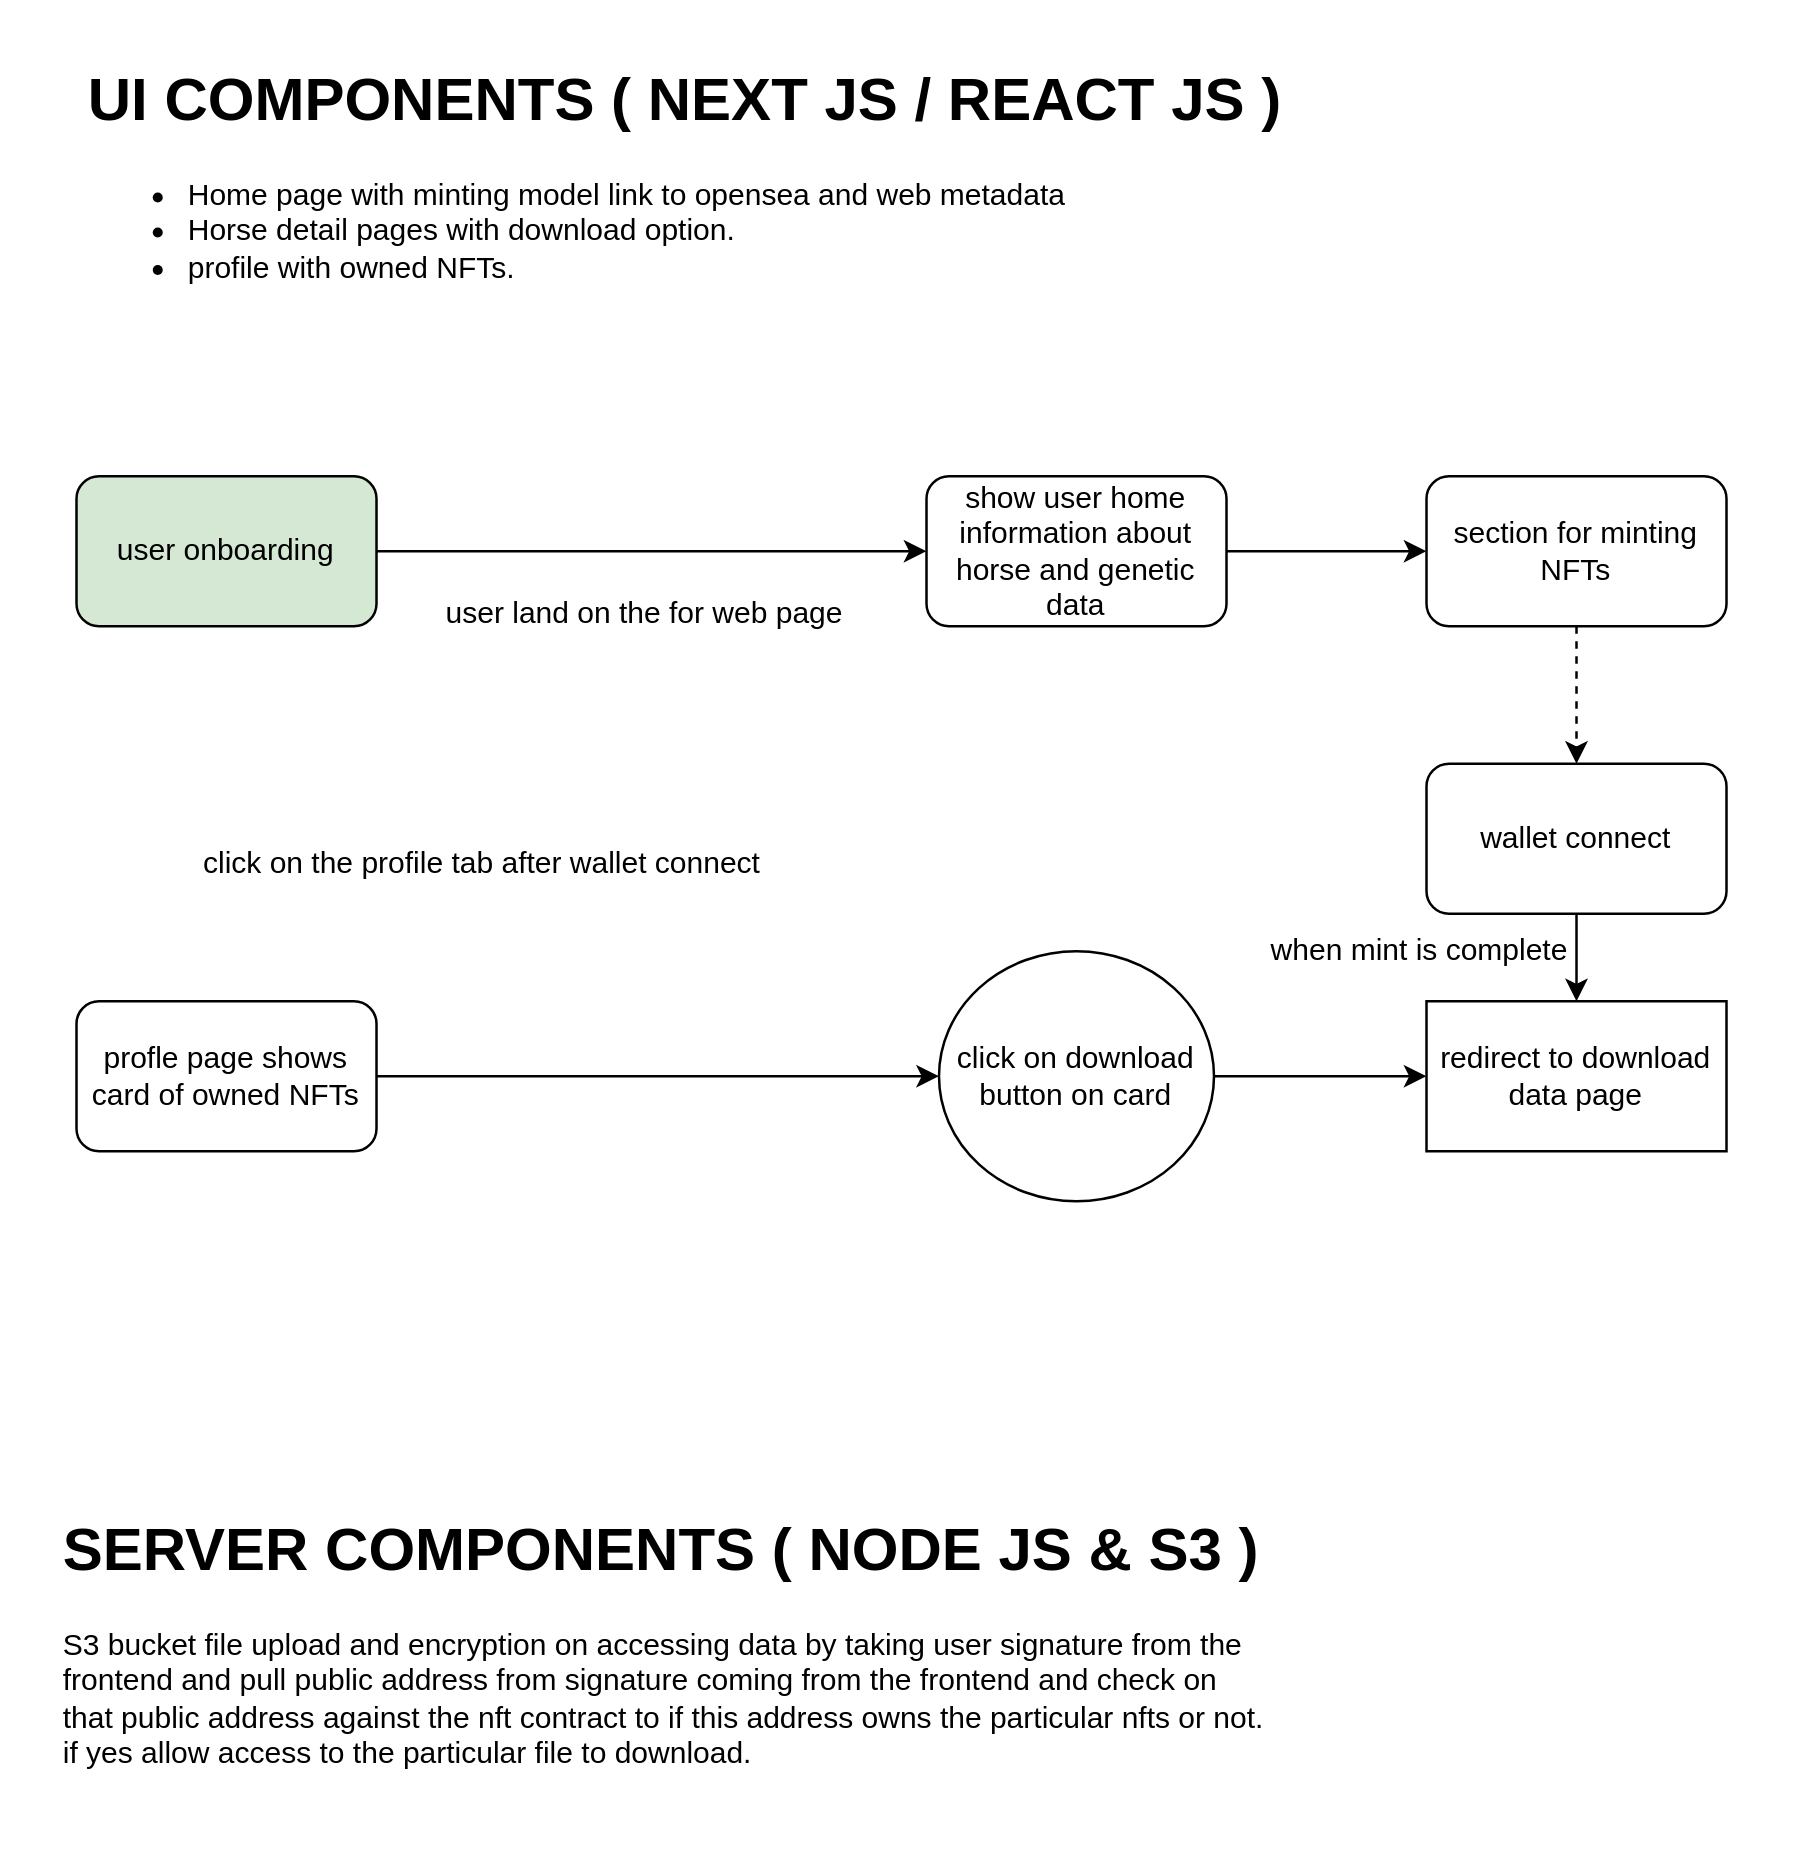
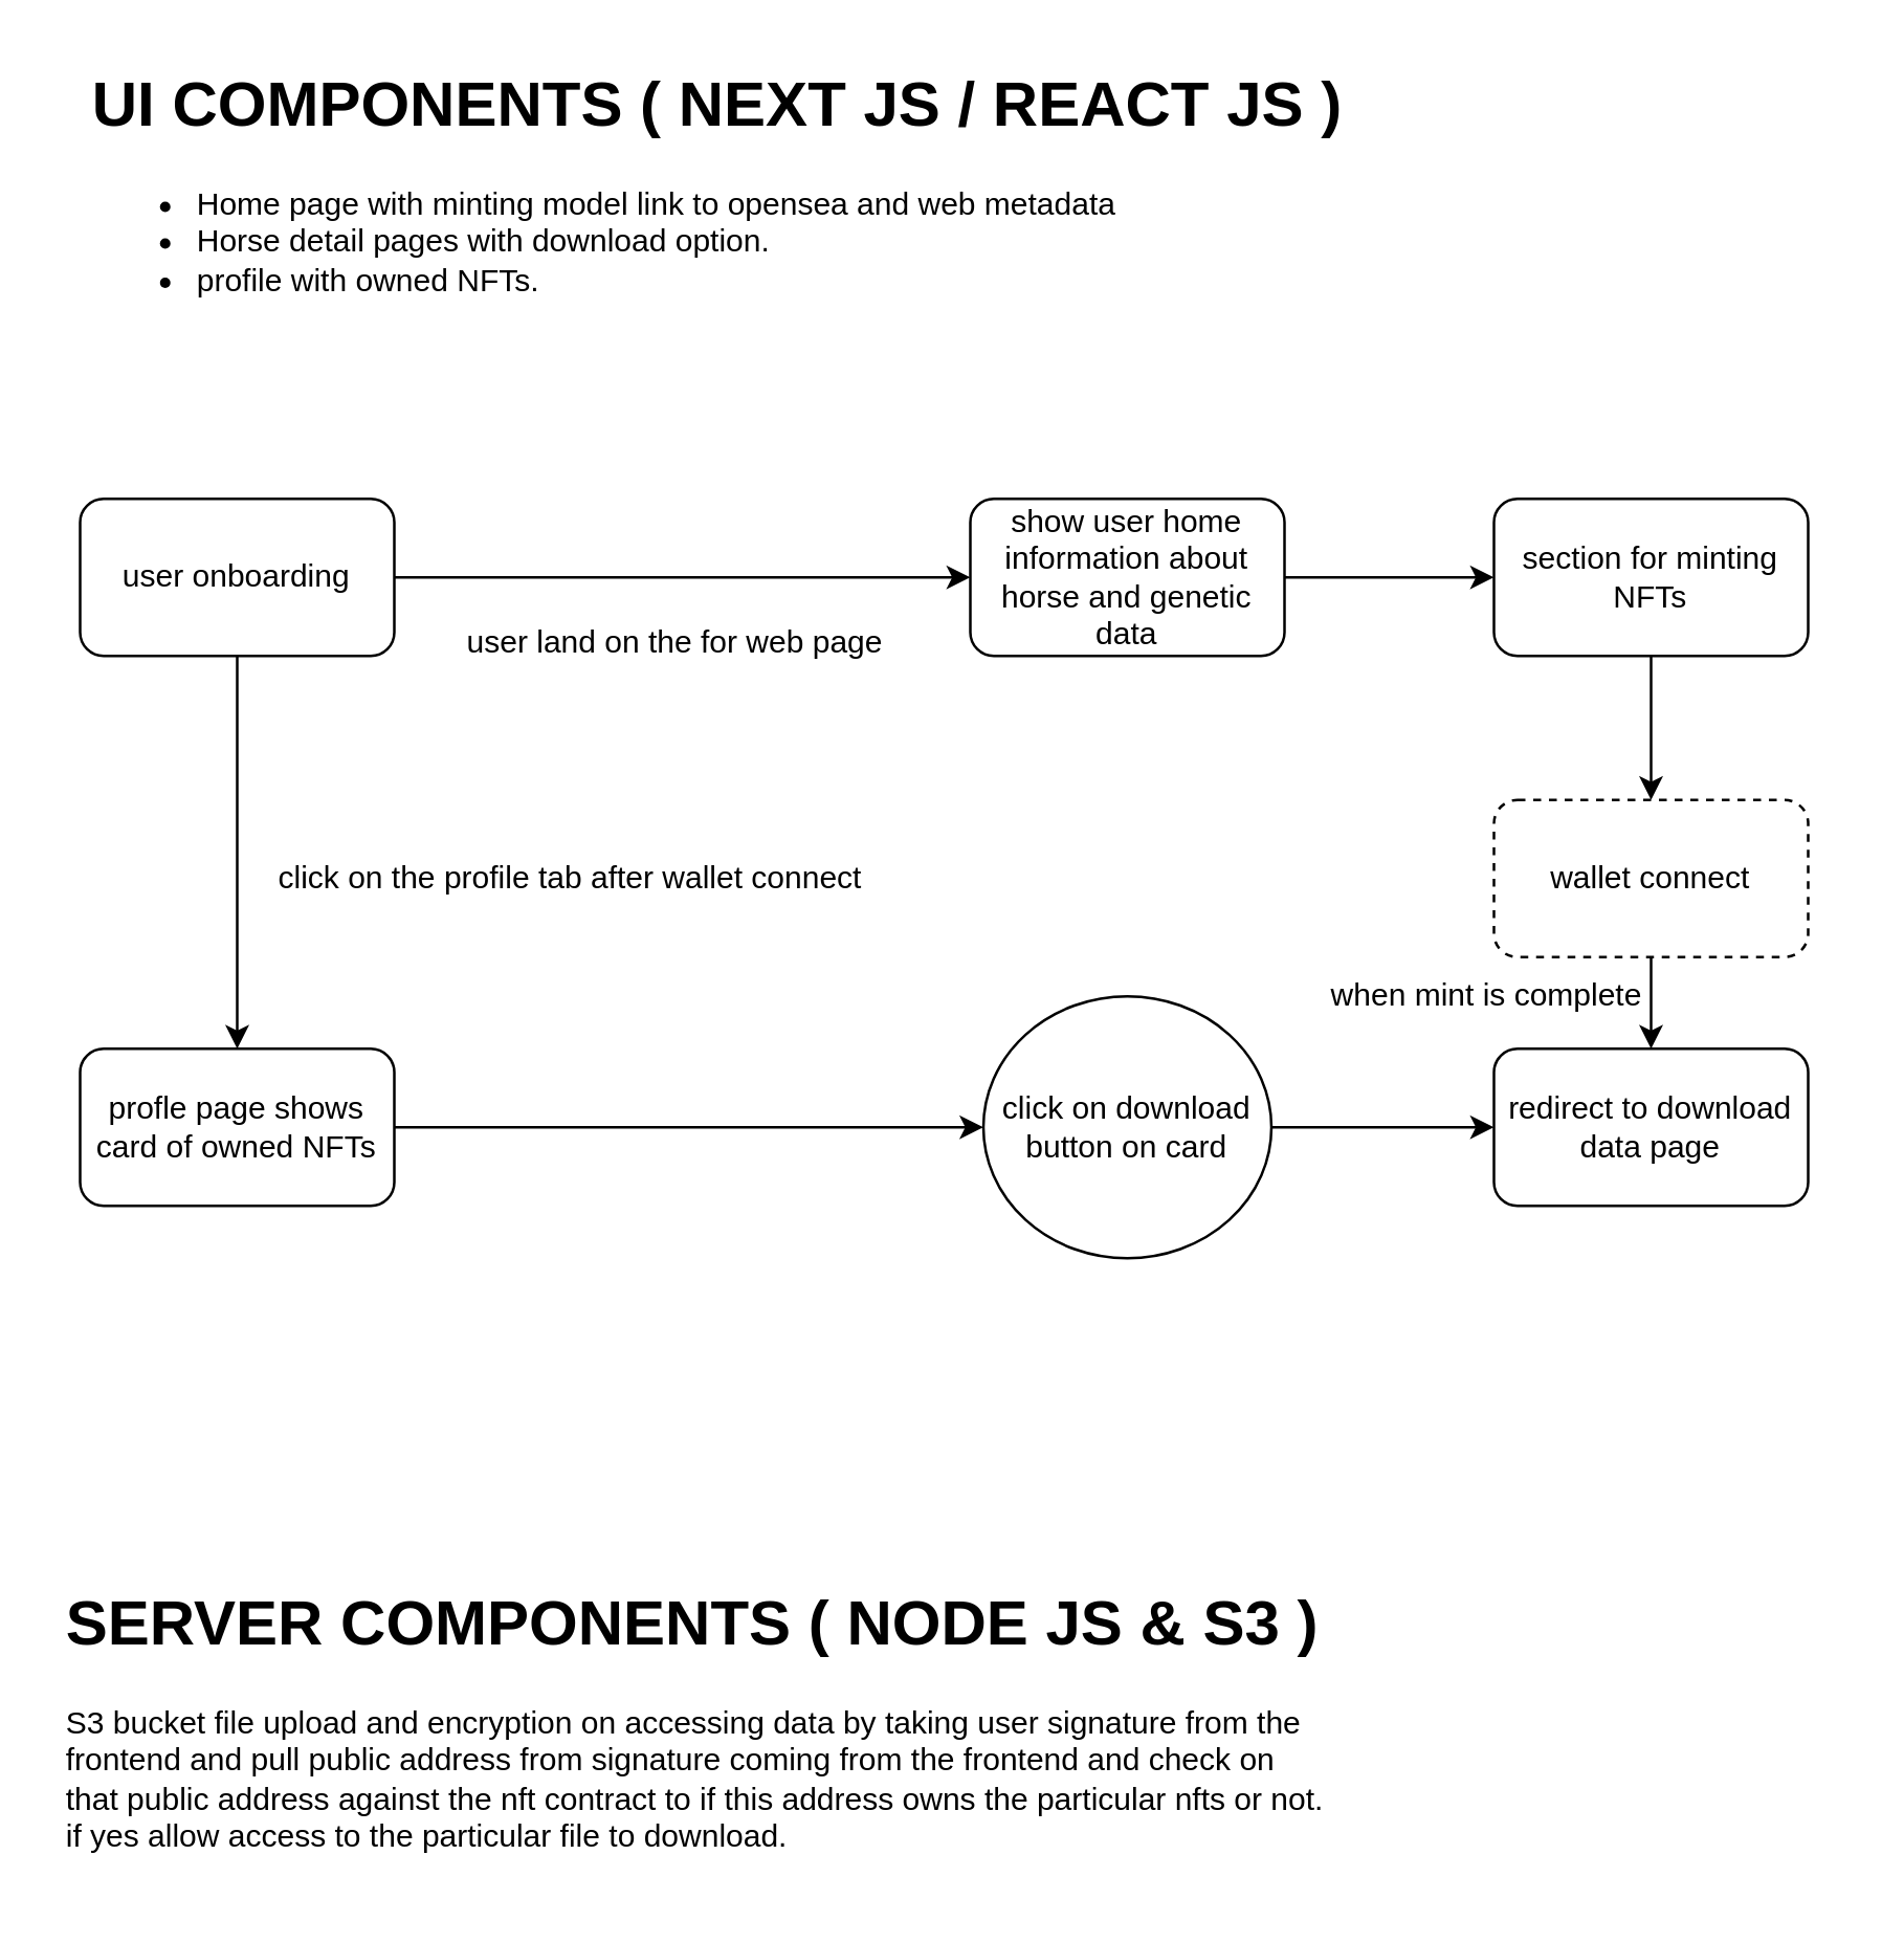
  <mxCell id="0" />
  <mxCell id="1" parent="0" />
  <mxCell id="2" value="&lt;h1&gt;UI COMPONENTS ( NEXT JS / REACT JS )&lt;/h1&gt;&lt;p&gt;&lt;/p&gt;&lt;ul&gt;&lt;li&gt;Home page with minting model link to opensea and web metadata&lt;/li&gt;&lt;li&gt;Horse detail pages with download option.&lt;/li&gt;&lt;li&gt;profile with owned NFTs.&lt;/li&gt;&lt;/ul&gt;&lt;p&gt;&lt;/p&gt;" style="text;html=1;strokeColor=none;fillColor=none;spacing=5;spacingTop=-20;whiteSpace=wrap;overflow=hidden;rounded=0;" vertex="1" parent="1"><mxGeometry x="30" y="20" width="490" height="120" as="geometry" /></mxCell>
  <mxCell id="3" value="" style="edgeStyle=orthogonalEdgeStyle;rounded=0;orthogonalLoop=1;jettySize=auto;html=1;" edge="1" parent="1" source="5" target="8"><mxGeometry relative="1" as="geometry" /></mxCell>
- <mxCell id="5" value="user onboarding" style="rounded=1;whiteSpace=wrap;html=1;fillColor=#d5e8d4;" vertex="1" parent="1"><mxGeometry x="30" y="190" width="120" height="60" as="geometry" /></mxCell>
+ <mxCell id="4" value="" style="edgeStyle=orthogonalEdgeStyle;rounded=0;orthogonalLoop=1;jettySize=auto;html=1;" edge="1" parent="1" source="5" target="13"><mxGeometry relative="1" as="geometry" /></mxCell>
+ <mxCell id="5" value="user onboarding" style="rounded=1;whiteSpace=wrap;html=1;" vertex="1" parent="1"><mxGeometry x="30" y="190" width="120" height="60" as="geometry" /></mxCell>
  <mxCell id="6" value="user land on the for web page" style="text;html=1;strokeColor=none;fillColor=none;align=center;verticalAlign=middle;whiteSpace=wrap;rounded=0;" vertex="1" parent="1"><mxGeometry x="120" y="230" width="275" height="30" as="geometry" /></mxCell>
  <mxCell id="7" value="" style="edgeStyle=orthogonalEdgeStyle;rounded=0;orthogonalLoop=1;jettySize=auto;html=1;" edge="1" parent="1" source="8" target="10"><mxGeometry relative="1" as="geometry" /></mxCell>
  <mxCell id="8" value="show user home information about horse and genetic data" style="rounded=1;whiteSpace=wrap;html=1;" vertex="1" parent="1"><mxGeometry x="370" y="190" width="120" height="60" as="geometry" /></mxCell>
- <mxCell id="9" value="" style="edgeStyle=orthogonalEdgeStyle;rounded=0;orthogonalLoop=1;jettySize=auto;html=1;entryX=0.5;entryY=0;entryDx=0;entryDy=0;dashed=1;" edge="1" parent="1" source="10" target="16"><mxGeometry relative="1" as="geometry" /></mxCell>
+ <mxCell id="9" value="" style="edgeStyle=orthogonalEdgeStyle;rounded=0;orthogonalLoop=1;jettySize=auto;html=1;entryX=0.5;entryY=0;entryDx=0;entryDy=0;" edge="1" parent="1" source="10" target="16"><mxGeometry relative="1" as="geometry" /></mxCell>
  <mxCell id="10" value="section for minting NFTs" style="rounded=1;whiteSpace=wrap;html=1;" vertex="1" parent="1"><mxGeometry x="570" y="190" width="120" height="60" as="geometry" /></mxCell>
- <mxCell id="11" value="redirect to download data page" style="whiteSpace=wrap;html=1;rounded=0;" vertex="1" parent="1"><mxGeometry x="570" y="400" width="120" height="60" as="geometry" /></mxCell>
+ <mxCell id="11" value="redirect to download data page" style="rounded=1;whiteSpace=wrap;html=1;" vertex="1" parent="1"><mxGeometry x="570" y="400" width="120" height="60" as="geometry" /></mxCell>
  <mxCell id="12" value="" style="edgeStyle=orthogonalEdgeStyle;rounded=0;orthogonalLoop=1;jettySize=auto;html=1;" edge="1" parent="1" source="13" target="18"><mxGeometry relative="1" as="geometry" /></mxCell>
  <mxCell id="13" value="profle page shows card of owned NFTs" style="rounded=1;whiteSpace=wrap;html=1;" vertex="1" parent="1"><mxGeometry x="30" y="400" width="120" height="60" as="geometry" /></mxCell>
- <mxCell id="14" value="click on the profile tab after wallet connect" style="text;html=1;strokeColor=none;fillColor=none;align=center;verticalAlign=middle;whiteSpace=wrap;rounded=0;" vertex="1" parent="1"><mxGeometry x="55" y="330" width="275" height="30" as="geometry" /></mxCell>
+ <mxCell id="14" value="click on the profile tab after wallet connect" style="text;html=1;strokeColor=none;fillColor=none;align=center;verticalAlign=middle;whiteSpace=wrap;rounded=0;" vertex="1" parent="1"><mxGeometry x="80" y="320" width="275" height="30" as="geometry" /></mxCell>
  <mxCell id="15" value="" style="edgeStyle=orthogonalEdgeStyle;rounded=0;orthogonalLoop=1;jettySize=auto;html=1;" edge="1" parent="1" source="16" target="11"><mxGeometry relative="1" as="geometry" /></mxCell>
- <mxCell id="16" value="wallet connect" style="rounded=1;whiteSpace=wrap;html=1;" vertex="1" parent="1"><mxGeometry x="570" y="305" width="120" height="60" as="geometry" /></mxCell>
+ <mxCell id="16" value="wallet connect" style="rounded=1;whiteSpace=wrap;html=1;dashed=1;" vertex="1" parent="1"><mxGeometry x="570" y="305" width="120" height="60" as="geometry" /></mxCell>
  <mxCell id="17" value="" style="edgeStyle=orthogonalEdgeStyle;rounded=0;orthogonalLoop=1;jettySize=auto;html=1;" edge="1" parent="1" source="18" target="11"><mxGeometry relative="1" as="geometry" /></mxCell>
  <mxCell id="18" value="click on download button on card" style="ellipse;whiteSpace=wrap;html=1;rounded=1;" vertex="1" parent="1"><mxGeometry x="375" y="380" width="110" height="100" as="geometry" /></mxCell>
  <mxCell id="19" value="when mint is complete" style="text;html=1;strokeColor=none;fillColor=none;align=center;verticalAlign=middle;whiteSpace=wrap;rounded=0;" vertex="1" parent="1"><mxGeometry x="430" y="365" width="275" height="30" as="geometry" /></mxCell>
  <mxCell id="20" value="&lt;h1&gt;SERVER COMPONENTS ( NODE JS &amp;amp; S3 )&lt;/h1&gt;&lt;p&gt;S3 bucket file upload and encryption on accessing data by taking user signature from the frontend and pull public address from signature coming from the frontend and check on that public address against the nft contract to if this address owns the particular nfts or not. if yes allow access to the particular file to download.&lt;/p&gt;" style="text;html=1;strokeColor=none;fillColor=none;spacing=5;spacingTop=-20;whiteSpace=wrap;overflow=hidden;rounded=0;" vertex="1" parent="1"><mxGeometry x="20" y="600" width="490" height="120" as="geometry" /></mxCell>
